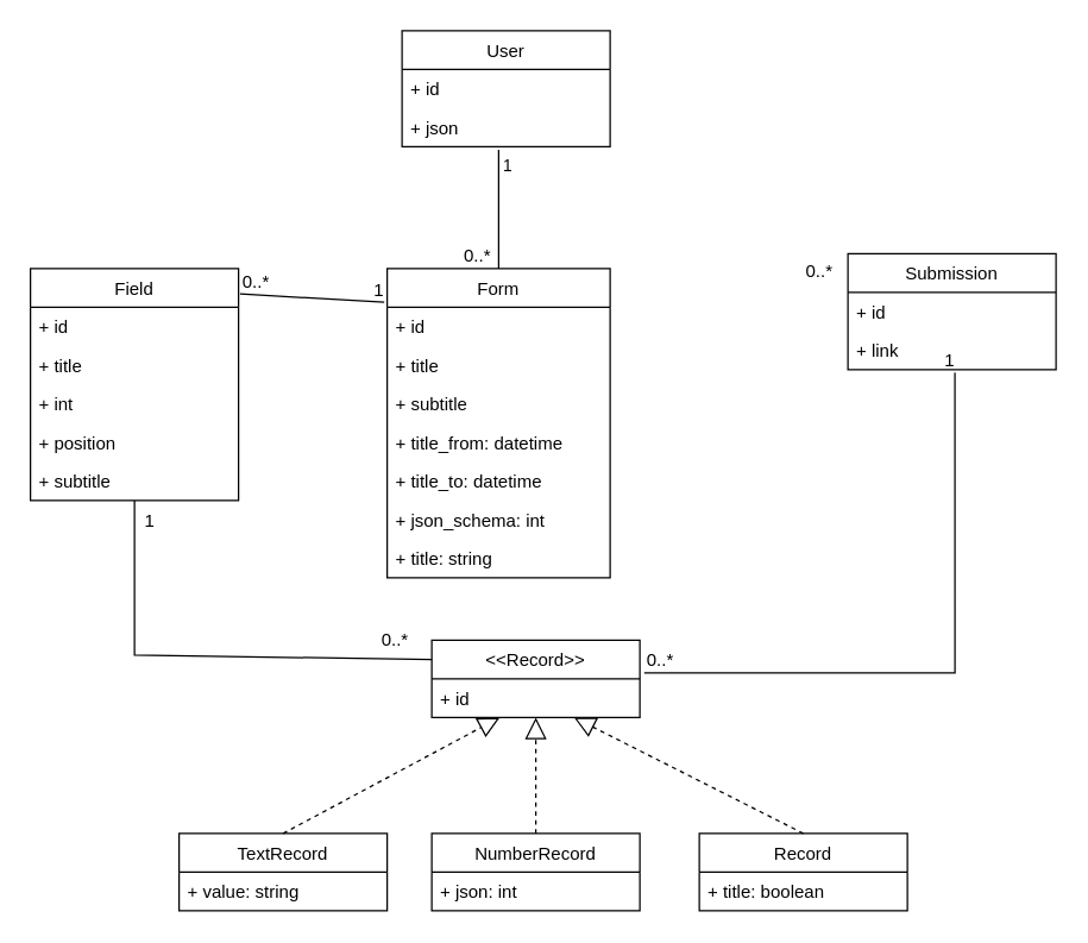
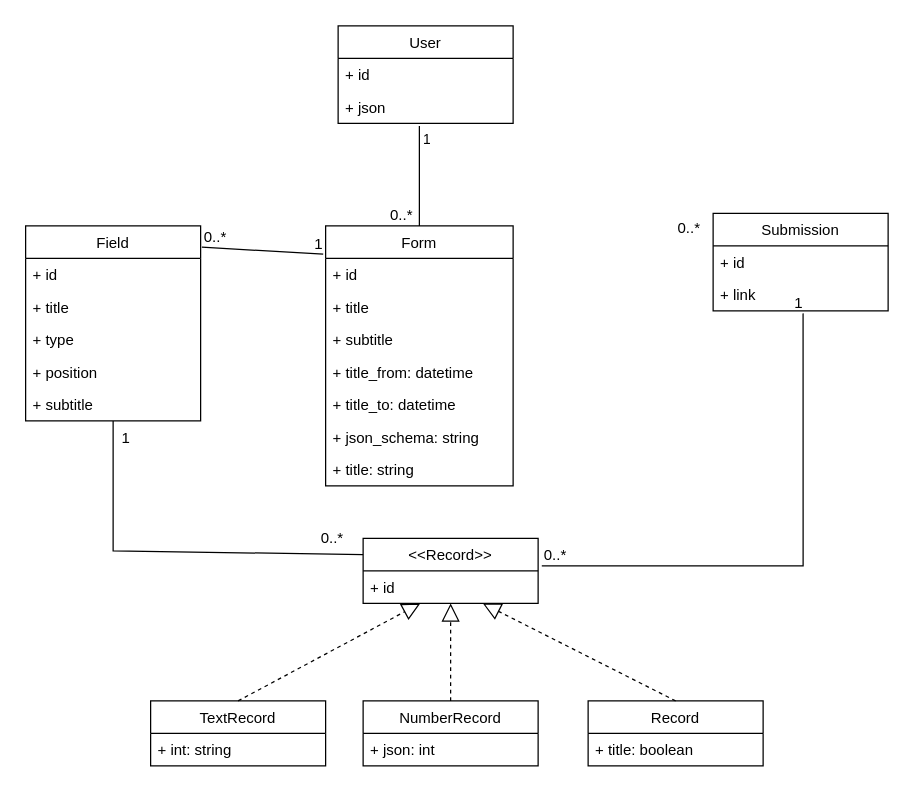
  <mxCell id="0" />
  <mxCell id="1" parent="0" />
  <mxCell id="2" value="Form" style="swimlane;fontStyle=0;childLayout=stackLayout;horizontal=1;startSize=26;fillColor=none;horizontalStack=0;resizeParent=1;resizeParentMax=0;resizeLast=0;collapsible=1;marginBottom=0;" parent="1" vertex="1"><mxGeometry x="260" y="180" width="150" height="208" as="geometry" /></mxCell>
  <mxCell id="3" value="+ id" style="text;strokeColor=none;fillColor=none;align=left;verticalAlign=top;spacingLeft=4;spacingRight=4;overflow=hidden;rotatable=0;points=[[0,0.5],[1,0.5]];portConstraint=eastwest;" parent="2" vertex="1"><mxGeometry y="26" width="150" height="26" as="geometry" /></mxCell>
  <mxCell id="4" value="+ title" style="text;strokeColor=none;fillColor=none;align=left;verticalAlign=top;spacingLeft=4;spacingRight=4;overflow=hidden;rotatable=0;points=[[0,0.5],[1,0.5]];portConstraint=eastwest;" parent="2" vertex="1"><mxGeometry y="52" width="150" height="26" as="geometry" /></mxCell>
  <mxCell id="5" value="+ subtitle" style="text;strokeColor=none;fillColor=none;align=left;verticalAlign=top;spacingLeft=4;spacingRight=4;overflow=hidden;rotatable=0;points=[[0,0.5],[1,0.5]];portConstraint=eastwest;" parent="2" vertex="1"><mxGeometry y="78" width="150" height="26" as="geometry" /></mxCell>
  <mxCell id="6" value="+ title_from: datetime" style="text;strokeColor=none;fillColor=none;align=left;verticalAlign=top;spacingLeft=4;spacingRight=4;overflow=hidden;rotatable=0;points=[[0,0.5],[1,0.5]];portConstraint=eastwest;" parent="2" vertex="1"><mxGeometry y="104" width="150" height="26" as="geometry" /></mxCell>
  <mxCell id="7" value="+ title_to: datetime" style="text;strokeColor=none;fillColor=none;align=left;verticalAlign=top;spacingLeft=4;spacingRight=4;overflow=hidden;rotatable=0;points=[[0,0.5],[1,0.5]];portConstraint=eastwest;" parent="2" vertex="1"><mxGeometry y="130" width="150" height="26" as="geometry" /></mxCell>
- <mxCell id="8" value="+ json_schema: int" style="text;strokeColor=none;fillColor=none;align=left;verticalAlign=top;spacingLeft=4;spacingRight=4;overflow=hidden;rotatable=0;points=[[0,0.5],[1,0.5]];portConstraint=eastwest;" vertex="1" parent="2"><mxGeometry y="156" width="150" height="26" as="geometry" /></mxCell>
+ <mxCell id="8" value="+ json_schema: string" style="text;strokeColor=none;fillColor=none;align=left;verticalAlign=top;spacingLeft=4;spacingRight=4;overflow=hidden;rotatable=0;points=[[0,0.5],[1,0.5]];portConstraint=eastwest;" vertex="1" parent="2"><mxGeometry y="156" width="150" height="26" as="geometry" /></mxCell>
  <mxCell id="9" value="+ title: string" style="text;strokeColor=none;fillColor=none;align=left;verticalAlign=top;spacingLeft=4;spacingRight=4;overflow=hidden;rotatable=0;points=[[0,0.5],[1,0.5]];portConstraint=eastwest;" vertex="1" parent="2"><mxGeometry y="182" width="150" height="26" as="geometry" /></mxCell>
  <mxCell id="10" value="User" style="swimlane;fontStyle=0;childLayout=stackLayout;horizontal=1;startSize=26;fillColor=none;horizontalStack=0;resizeParent=1;resizeParentMax=0;resizeLast=0;collapsible=1;marginBottom=0;" parent="1" vertex="1"><mxGeometry x="270" y="20" width="140" height="78" as="geometry" /></mxCell>
  <mxCell id="11" value="+ id" style="text;strokeColor=none;fillColor=none;align=left;verticalAlign=top;spacingLeft=4;spacingRight=4;overflow=hidden;rotatable=0;points=[[0,0.5],[1,0.5]];portConstraint=eastwest;" parent="10" vertex="1"><mxGeometry y="26" width="140" height="26" as="geometry" /></mxCell>
  <mxCell id="12" value="+ json" style="text;strokeColor=none;fillColor=none;align=left;verticalAlign=top;spacingLeft=4;spacingRight=4;overflow=hidden;rotatable=0;points=[[0,0.5],[1,0.5]];portConstraint=eastwest;" parent="10" vertex="1"><mxGeometry y="52" width="140" height="26" as="geometry" /></mxCell>
  <mxCell id="13" value="&lt;&lt;Record&gt;&gt;" style="swimlane;fontStyle=0;childLayout=stackLayout;horizontal=1;startSize=26;fillColor=none;horizontalStack=0;resizeParent=1;resizeParentMax=0;resizeLast=0;collapsible=1;marginBottom=0;" parent="1" vertex="1"><mxGeometry x="290" y="430" width="140" height="52" as="geometry" /></mxCell>
  <mxCell id="14" value="+ id" style="text;strokeColor=none;fillColor=none;align=left;verticalAlign=top;spacingLeft=4;spacingRight=4;overflow=hidden;rotatable=0;points=[[0,0.5],[1,0.5]];portConstraint=eastwest;" parent="13" vertex="1"><mxGeometry y="26" width="140" height="26" as="geometry" /></mxCell>
  <mxCell id="15" value="Field" style="swimlane;fontStyle=0;childLayout=stackLayout;horizontal=1;startSize=26;fillColor=none;horizontalStack=0;resizeParent=1;resizeParentMax=0;resizeLast=0;collapsible=1;marginBottom=0;" parent="1" vertex="1"><mxGeometry x="20" y="180" width="140" height="156" as="geometry" /></mxCell>
  <mxCell id="16" value="+ id" style="text;strokeColor=none;fillColor=none;align=left;verticalAlign=top;spacingLeft=4;spacingRight=4;overflow=hidden;rotatable=0;points=[[0,0.5],[1,0.5]];portConstraint=eastwest;" parent="15" vertex="1"><mxGeometry y="26" width="140" height="26" as="geometry" /></mxCell>
  <mxCell id="17" value="+ title" style="text;strokeColor=none;fillColor=none;align=left;verticalAlign=top;spacingLeft=4;spacingRight=4;overflow=hidden;rotatable=0;points=[[0,0.5],[1,0.5]];portConstraint=eastwest;" parent="15" vertex="1"><mxGeometry y="52" width="140" height="26" as="geometry" /></mxCell>
- <mxCell id="18" value="+ int" style="text;strokeColor=none;fillColor=none;align=left;verticalAlign=top;spacingLeft=4;spacingRight=4;overflow=hidden;rotatable=0;points=[[0,0.5],[1,0.5]];portConstraint=eastwest;" parent="15" vertex="1"><mxGeometry y="78" width="140" height="26" as="geometry" /></mxCell>
+ <mxCell id="18" value="+ type" style="text;strokeColor=none;fillColor=none;align=left;verticalAlign=top;spacingLeft=4;spacingRight=4;overflow=hidden;rotatable=0;points=[[0,0.5],[1,0.5]];portConstraint=eastwest;" parent="15" vertex="1"><mxGeometry y="78" width="140" height="26" as="geometry" /></mxCell>
  <mxCell id="19" value="+ position" style="text;strokeColor=none;fillColor=none;align=left;verticalAlign=top;spacingLeft=4;spacingRight=4;overflow=hidden;rotatable=0;points=[[0,0.5],[1,0.5]];portConstraint=eastwest;" parent="15" vertex="1"><mxGeometry y="104" width="140" height="26" as="geometry" /></mxCell>
  <mxCell id="20" value="+ subtitle" style="text;strokeColor=none;fillColor=none;align=left;verticalAlign=top;spacingLeft=4;spacingRight=4;overflow=hidden;rotatable=0;points=[[0,0.5],[1,0.5]];portConstraint=eastwest;" parent="15" vertex="1"><mxGeometry y="130" width="140" height="26" as="geometry" /></mxCell>
  <mxCell id="21" value="TextRecord" style="swimlane;fontStyle=0;childLayout=stackLayout;horizontal=1;startSize=26;fillColor=none;horizontalStack=0;resizeParent=1;resizeParentMax=0;resizeLast=0;collapsible=1;marginBottom=0;" parent="1" vertex="1"><mxGeometry x="120" y="560" width="140" height="52" as="geometry" /></mxCell>
- <mxCell id="22" value="+ value: string" style="text;strokeColor=none;fillColor=none;align=left;verticalAlign=top;spacingLeft=4;spacingRight=4;overflow=hidden;rotatable=0;points=[[0,0.5],[1,0.5]];portConstraint=eastwest;" parent="21" vertex="1"><mxGeometry y="26" width="140" height="26" as="geometry" /></mxCell>
+ <mxCell id="22" value="+ int: string" style="text;strokeColor=none;fillColor=none;align=left;verticalAlign=top;spacingLeft=4;spacingRight=4;overflow=hidden;rotatable=0;points=[[0,0.5],[1,0.5]];portConstraint=eastwest;" parent="21" vertex="1"><mxGeometry y="26" width="140" height="26" as="geometry" /></mxCell>
  <mxCell id="23" value="NumberRecord" style="swimlane;fontStyle=0;childLayout=stackLayout;horizontal=1;startSize=26;fillColor=none;horizontalStack=0;resizeParent=1;resizeParentMax=0;resizeLast=0;collapsible=1;marginBottom=0;" parent="1" vertex="1"><mxGeometry x="290" y="560" width="140" height="52" as="geometry" /></mxCell>
  <mxCell id="24" value="+ json: int" style="text;strokeColor=none;fillColor=none;align=left;verticalAlign=top;spacingLeft=4;spacingRight=4;overflow=hidden;rotatable=0;points=[[0,0.5],[1,0.5]];portConstraint=eastwest;" parent="23" vertex="1"><mxGeometry y="26" width="140" height="26" as="geometry" /></mxCell>
  <mxCell id="25" value="Record" style="swimlane;fontStyle=0;childLayout=stackLayout;horizontal=1;startSize=26;fillColor=none;horizontalStack=0;resizeParent=1;resizeParentMax=0;resizeLast=0;collapsible=1;marginBottom=0;" parent="1" vertex="1"><mxGeometry x="470" y="560" width="140" height="52" as="geometry" /></mxCell>
  <mxCell id="26" value="+ title: boolean" style="text;strokeColor=none;fillColor=none;align=left;verticalAlign=top;spacingLeft=4;spacingRight=4;overflow=hidden;rotatable=0;points=[[0,0.5],[1,0.5]];portConstraint=eastwest;" parent="25" vertex="1"><mxGeometry y="26" width="140" height="26" as="geometry" /></mxCell>
  <mxCell id="27" value="" style="endArrow=block;dashed=1;endFill=0;endSize=12;html=1;exitX=0.5;exitY=0;exitDx=0;exitDy=0;" parent="1" source="21" target="14" edge="1"><mxGeometry width="160" relative="1" as="geometry"><mxPoint x="330" y="440" as="sourcePoint" /><mxPoint x="334" y="488" as="targetPoint" /></mxGeometry></mxCell>
  <mxCell id="28" value="" style="endArrow=block;dashed=1;endFill=0;endSize=12;html=1;exitX=0.5;exitY=0;exitDx=0;exitDy=0;entryX=0.5;entryY=1;entryDx=0;entryDy=0;" parent="1" source="23" target="13" edge="1"><mxGeometry width="160" relative="1" as="geometry"><mxPoint x="330" y="440" as="sourcePoint" /><mxPoint x="362.94" y="487.012" as="targetPoint" /></mxGeometry></mxCell>
  <mxCell id="29" value="" style="endArrow=block;dashed=1;endFill=0;endSize=12;html=1;exitX=0.5;exitY=0;exitDx=0;exitDy=0;" parent="1" source="25" target="14" edge="1"><mxGeometry width="160" relative="1" as="geometry"><mxPoint x="330" y="440" as="sourcePoint" /><mxPoint x="387.529" y="488" as="targetPoint" /></mxGeometry></mxCell>
  <mxCell id="30" value="Submission" style="swimlane;fontStyle=0;childLayout=stackLayout;horizontal=1;startSize=26;fillColor=none;horizontalStack=0;resizeParent=1;resizeParentMax=0;resizeLast=0;collapsible=1;marginBottom=0;" parent="1" vertex="1"><mxGeometry x="570" y="170" width="140" height="78" as="geometry" /></mxCell>
  <mxCell id="31" value="+ id" style="text;strokeColor=none;fillColor=none;align=left;verticalAlign=top;spacingLeft=4;spacingRight=4;overflow=hidden;rotatable=0;points=[[0,0.5],[1,0.5]];portConstraint=eastwest;" parent="30" vertex="1"><mxGeometry y="26" width="140" height="26" as="geometry" /></mxCell>
  <mxCell id="32" value="+ link" style="text;strokeColor=none;fillColor=none;align=left;verticalAlign=top;spacingLeft=4;spacingRight=4;overflow=hidden;rotatable=0;points=[[0,0.5],[1,0.5]];portConstraint=eastwest;" parent="30" vertex="1"><mxGeometry y="52" width="140" height="26" as="geometry" /></mxCell>
  <mxCell id="33" value="" style="endArrow=none;html=1;rounded=0;entryX=0.514;entryY=1.077;entryDx=0;entryDy=0;entryPerimeter=0;exitX=1.021;exitY=-0.154;exitDx=0;exitDy=0;exitPerimeter=0;" parent="1" source="14" target="32" edge="1"><mxGeometry relative="1" as="geometry"><mxPoint x="430" y="455.5" as="sourcePoint" /><mxPoint x="590" y="455.5" as="targetPoint" /><Array as="points"><mxPoint x="642" y="452" /></Array></mxGeometry></mxCell>
  <mxCell id="34" value="0..*" style="resizable=0;html=1;align=left;verticalAlign=bottom;" parent="33" connectable="0" vertex="1"><mxGeometry x="-1" relative="1" as="geometry" /></mxCell>
  <mxCell id="35" value="1" style="resizable=0;html=1;align=right;verticalAlign=bottom;" parent="33" connectable="0" vertex="1"><mxGeometry x="1" relative="1" as="geometry" /></mxCell>
  <mxCell id="36" value="0..*" style="resizable=0;html=1;align=left;verticalAlign=bottom;" parent="1" connectable="0" vertex="1"><mxGeometry x="540" y="190" as="geometry" /></mxCell>
  <mxCell id="37" value="" style="endArrow=none;html=1;rounded=0;exitX=0;exitY=0.25;exitDx=0;exitDy=0;entryX=0.5;entryY=1;entryDx=0;entryDy=0;" parent="1" source="13" target="15" edge="1"><mxGeometry relative="1" as="geometry"><mxPoint x="270" y="380" as="sourcePoint" /><mxPoint x="430" y="380" as="targetPoint" /><Array as="points"><mxPoint x="90" y="440" /></Array></mxGeometry></mxCell>
  <mxCell id="38" value="1" style="text;html=1;align=center;verticalAlign=middle;resizable=0;points=[];autosize=1;" parent="1" vertex="1"><mxGeometry x="90" y="340" width="20" height="20" as="geometry" /></mxCell>
  <mxCell id="39" value="0..*" style="text;html=1;align=center;verticalAlign=middle;resizable=0;points=[];autosize=1;" parent="1" vertex="1"><mxGeometry x="250" y="420" width="30" height="20" as="geometry" /></mxCell>
  <mxCell id="40" value="" style="endArrow=none;html=1;rounded=0;entryX=-0.013;entryY=0.109;entryDx=0;entryDy=0;entryPerimeter=0;" parent="1" target="2" edge="1"><mxGeometry relative="1" as="geometry"><mxPoint x="161" y="197" as="sourcePoint" /><mxPoint x="430" y="380" as="targetPoint" /></mxGeometry></mxCell>
  <mxCell id="41" value="0..*" style="resizable=0;html=1;align=left;verticalAlign=bottom;" parent="40" connectable="0" vertex="1"><mxGeometry x="-1" relative="1" as="geometry" /></mxCell>
  <mxCell id="42" value="1" style="resizable=0;html=1;align=right;verticalAlign=bottom;" parent="40" connectable="0" vertex="1"><mxGeometry x="1" relative="1" as="geometry" /></mxCell>
  <mxCell id="43" value="" style="endArrow=none;html=1;rounded=0;entryX=0.5;entryY=0;entryDx=0;entryDy=0;" parent="1" target="2" edge="1"><mxGeometry relative="1" as="geometry"><mxPoint x="335" y="100" as="sourcePoint" /><mxPoint x="430" y="380" as="targetPoint" /><Array as="points" /></mxGeometry></mxCell>
  <mxCell id="44" value="0..*" style="resizable=0;html=1;align=right;verticalAlign=bottom;" parent="43" connectable="0" vertex="1"><mxGeometry x="1" relative="1" as="geometry"><mxPoint x="-5" as="offset" /></mxGeometry></mxCell>
  <mxCell id="45" value="1" style="edgeLabel;html=1;align=center;verticalAlign=middle;resizable=0;points=[];" parent="43" vertex="1" connectable="0"><mxGeometry x="-0.792" y="-2" relative="1" as="geometry"><mxPoint x="7" y="2.0" as="offset" /></mxGeometry></mxCell>
